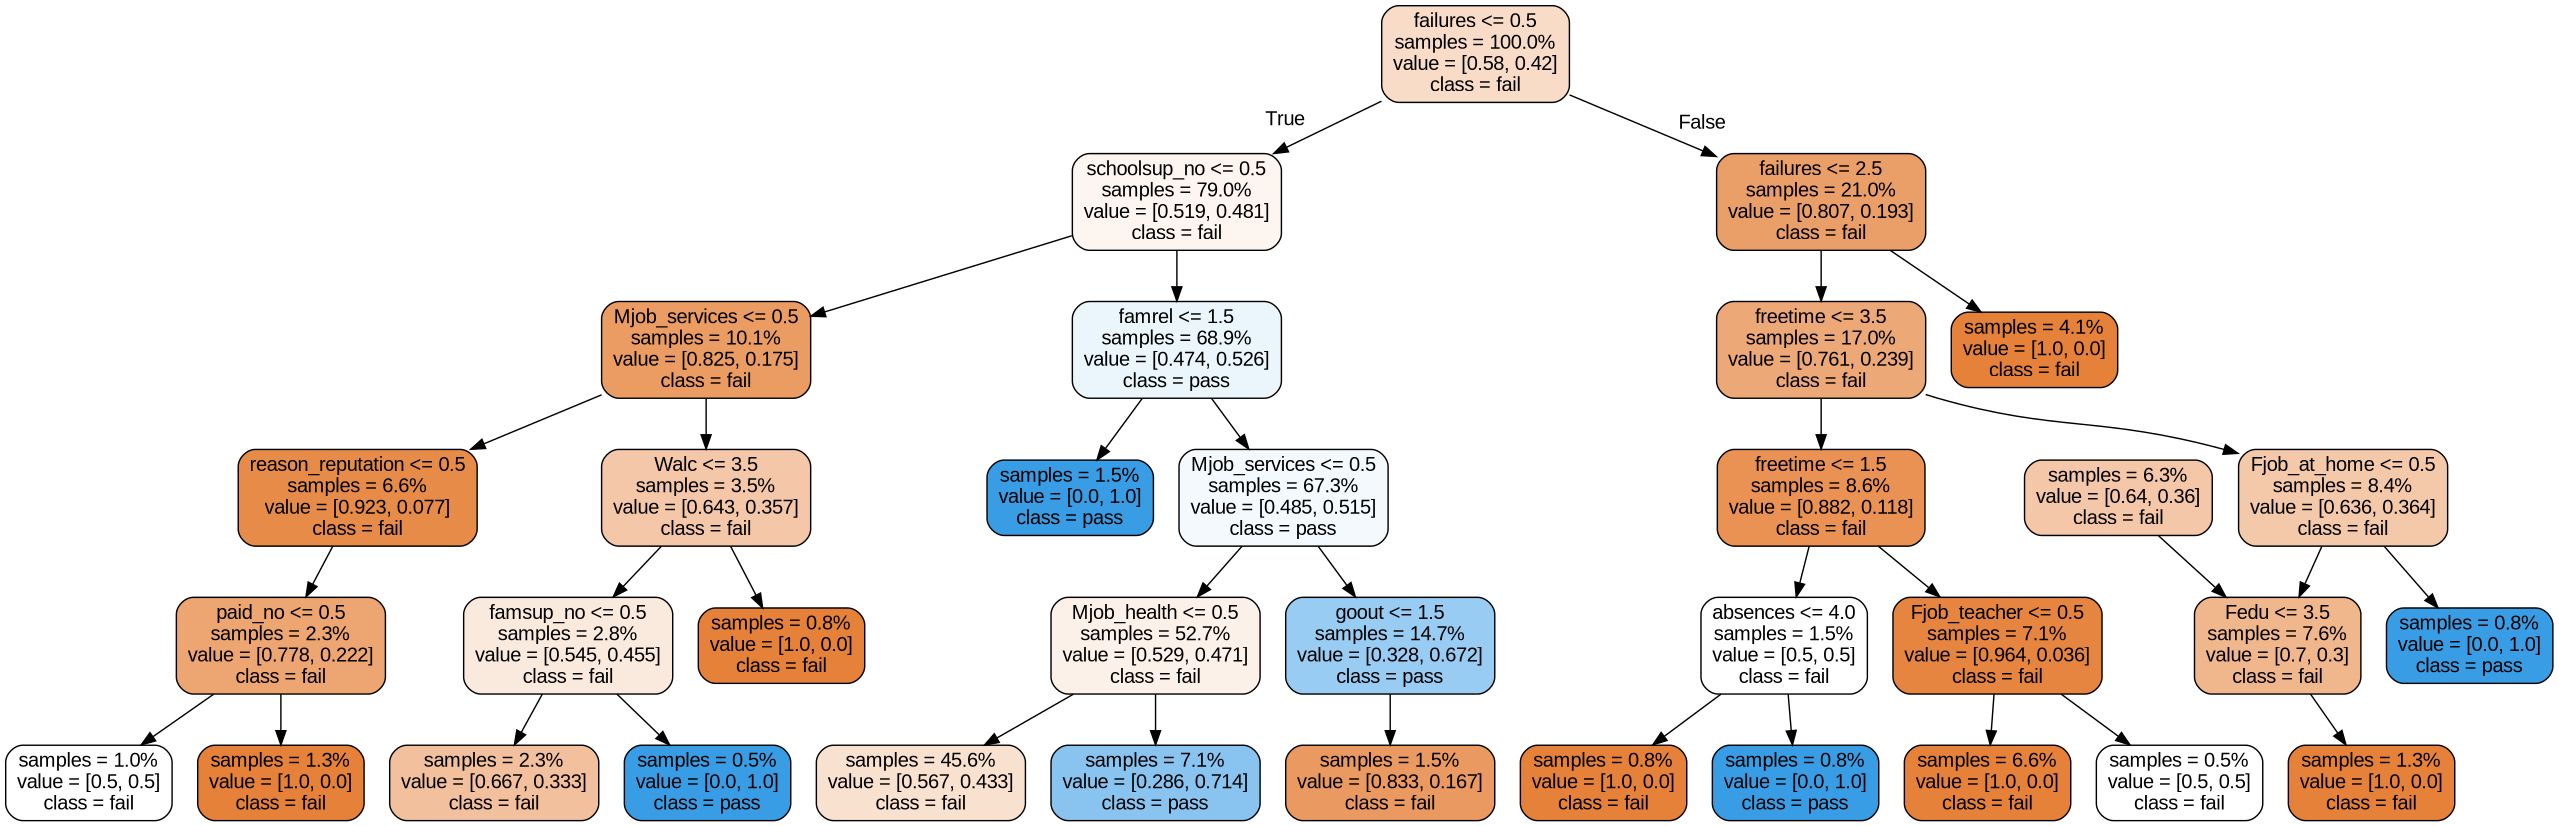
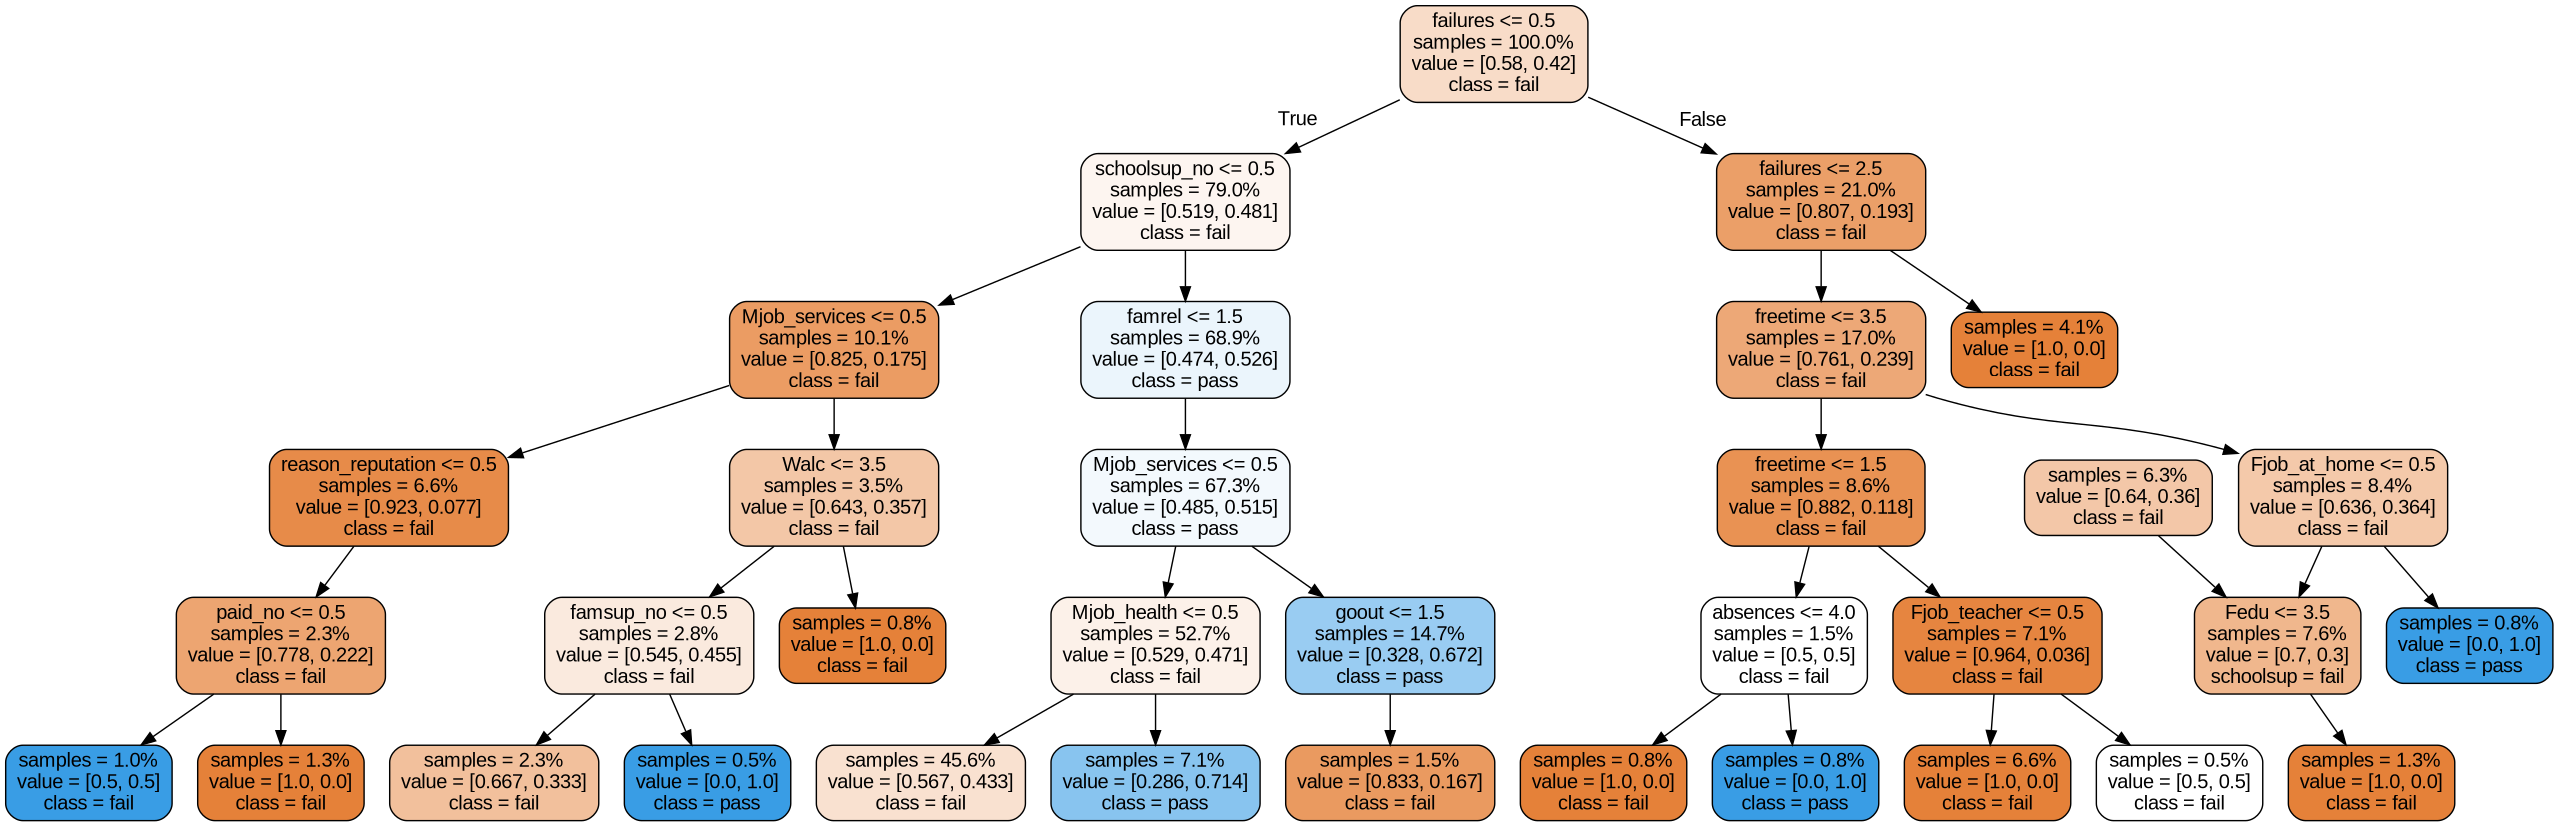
  digraph {
    fontname="Liberation Sans"
    node [color=black fillcolor="#e58139ff" fontname="Liberation Sans" shape=box style="filled, rounded"]
    edge [fontname="Liberation Sans"]
    n1 [fillcolor="#e5813946" label="failures <= 0.5\nsamples = 100.0%\nvalue = [0.58, 0.42]\nclass = fail"]
    n2 [fillcolor="#e5813913" label="schoolsup_no <= 0.5\nsamples = 79.0%\nvalue = [0.519, 0.481]\nclass = fail"]
    n3 [fillcolor="#e58139c2" label="failures <= 2.5\nsamples = 21.0%\nvalue = [0.807, 0.193]\nclass = fail"]
    n4 [fillcolor="#e58139c9" label="Mjob_services <= 0.5\nsamples = 10.1%\nvalue = [0.825, 0.175]\nclass = fail"]
    n5 [fillcolor="#399de519" label="famrel <= 1.5\nsamples = 68.9%\nvalue = [0.474, 0.526]\nclass = pass"]
    n6 [fillcolor="#e58139af" label="freetime <= 3.5\nsamples = 17.0%\nvalue = [0.761, 0.239]\nclass = fail"]
    n7 [label="samples = 4.1%\nvalue = [1.0, 0.0]\nclass = fail"]
    n8 [fillcolor="#e58139ea" label="reason_reputation <= 0.5\nsamples = 6.6%\nvalue = [0.923, 0.077]\nclass = fail"]
    n9 [fillcolor="#e5813971" label="Walc <= 3.5\nsamples = 3.5%\nvalue = [0.643, 0.357]\nclass = fail"]
-   n10 [fillcolor="#399de5ff" label="samples = 1.5%\nvalue = [0.0, 1.0]\nclass = pass"]
    n11 [fillcolor="#399de50f" label="Mjob_services <= 0.5\nsamples = 67.3%\nvalue = [0.485, 0.515]\nclass = pass"]
    n12 [fillcolor="#e58139b6" label="paid_no <= 0.5\nsamples = 2.3%\nvalue = [0.778, 0.222]\nclass = fail"]
    n13 [fillcolor="#e581392a" label="famsup_no <= 0.5\nsamples = 2.8%\nvalue = [0.545, 0.455]\nclass = fail"]
    n14 [label="samples = 0.8%\nvalue = [1.0, 0.0]\nclass = fail"]
-   n15 [fillcolor="#e5813900" label="samples = 1.0%\nvalue = [0.5, 0.5]\nclass = fail"]
+   n15 [fillcolor="#399de5ff" label="samples = 1.0%\nvalue = [0.5, 0.5]\nclass = fail"]
    n16 [label="samples = 1.3%\nvalue = [1.0, 0.0]\nclass = fail"]
    n17 [fillcolor="#e581397f" label="samples = 2.3%\nvalue = [0.667, 0.333]\nclass = fail"]
    n18 [fillcolor="#399de5ff" label="samples = 0.5%\nvalue = [0.0, 1.0]\nclass = pass"]
    n19 [fillcolor="#e581391c" label="Mjob_health <= 0.5\nsamples = 52.7%\nvalue = [0.529, 0.471]\nclass = fail"]
    n20 [fillcolor="#399de583" label="goout <= 1.5\nsamples = 14.7%\nvalue = [0.328, 0.672]\nclass = pass"]
    n21 [fillcolor="#e581393c" label="samples = 45.6%\nvalue = [0.567, 0.433]\nclass = fail"]
    n22 [fillcolor="#399de599" label="samples = 7.1%\nvalue = [0.286, 0.714]\nclass = pass"]
    n23 [fillcolor="#e58139cc" label="samples = 1.5%\nvalue = [0.833, 0.167]\nclass = fail"]
    n24 [fillcolor="#e58139dd" label="freetime <= 1.5\nsamples = 8.6%\nvalue = [0.882, 0.118]\nclass = fail"]
    n25 [fillcolor="#e581396d" label="Fjob_at_home <= 0.5\nsamples = 8.4%\nvalue = [0.636, 0.364]\nclass = fail"]
    n26 [fillcolor="#e5813900" label="absences <= 4.0\nsamples = 1.5%\nvalue = [0.5, 0.5]\nclass = fail"]
    n27 [fillcolor="#e58139f6" label="Fjob_teacher <= 0.5\nsamples = 7.1%\nvalue = [0.964, 0.036]\nclass = fail"]
-   n28 [fillcolor="#e5813992" label="Fedu <= 3.5\nsamples = 7.6%\nvalue = [0.7, 0.3]\nclass = fail"]
+   n28 [fillcolor="#e5813992" label="Fedu <= 3.5\nsamples = 7.6%\nvalue = [0.7, 0.3]\nschoolsup = fail"]
    n29 [fillcolor="#399de5ff" label="samples = 0.8%\nvalue = [0.0, 1.0]\nclass = pass"]
    n30 [label="samples = 0.8%\nvalue = [1.0, 0.0]\nclass = fail"]
    n31 [fillcolor="#399de5ff" label="samples = 0.8%\nvalue = [0.0, 1.0]\nclass = pass"]
    n32 [label="samples = 6.6%\nvalue = [1.0, 0.0]\nclass = fail"]
    n33 [fillcolor="#e5813900" label="samples = 0.5%\nvalue = [0.5, 0.5]\nclass = fail"]
    n34 [label="samples = 1.3%\nvalue = [1.0, 0.0]\nclass = fail"]
    n35 [fillcolor="#e5813970" label="samples = 6.3%\nvalue = [0.64, 0.36]\nclass = fail"]
    n1 -> n2 [headlabel=True labelangle=45 labeldistance=2.5]
    n1 -> n3 [headlabel=False labelangle=-45 labeldistance=2.5]
    n2 -> n4
    n2 -> n5
    n3 -> n6
    n3 -> n7
    n4 -> n8
    n4 -> n9
-   n5 -> n10
    n5 -> n11
    n6 -> n24
    n6 -> n25
    n8 -> n12
    n9 -> n13
    n9 -> n14
    n11 -> n19
    n11 -> n20
    n12 -> n15
    n12 -> n16
    n13 -> n17
    n13 -> n18
    n19 -> n21
    n19 -> n22
    n20 -> n23
    n24 -> n26
    n24 -> n27
    n25 -> n28
    n25 -> n29
    n26 -> n30
    n26 -> n31
    n27 -> n32
    n27 -> n33
    n28 -> n34
    n35 -> n28
  }
